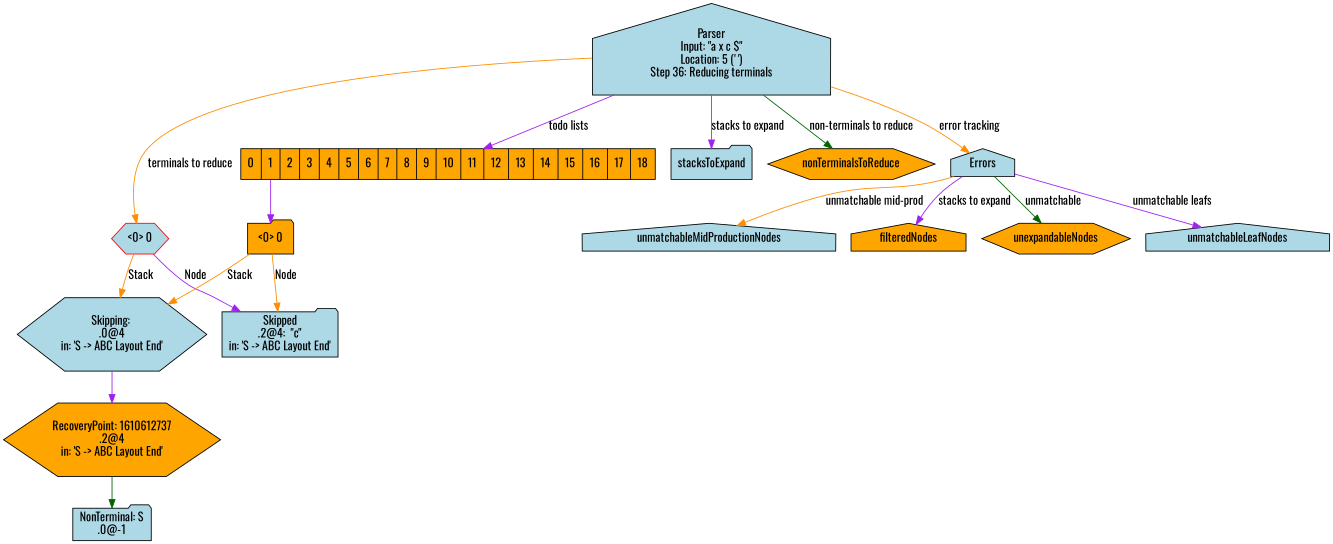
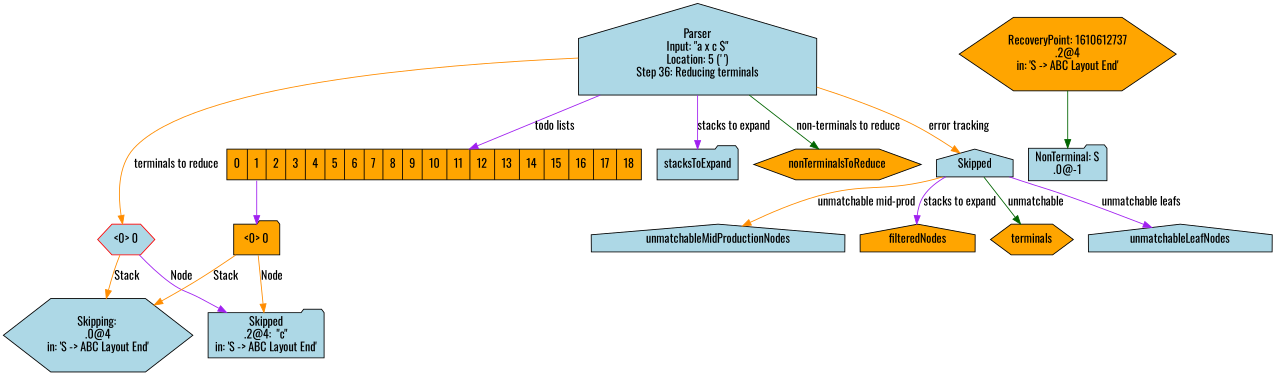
  digraph {
    fontname=Oswald
    node [fillcolor=lightblue fontname=Oswald shape=house style=filled]
    edge [color=purple fontname=Oswald]
    n1 [label="Parser\nInput: \"a x c $\"\nLocation: 5 (' ')\nStep 36: Reducing terminals"]
    n2 [fillcolor=orange label="<0> 0 | <1> 1 | <2> 2 | <3> 3 | <4> 4 | <5> 5 | <6> 6 | <7> 7 | <8> 8 | <9> 9 | <10> 10 | <11> 11 | <12> 12 | <13> 13 | <14> 14 | <15> 15 | <16> 16 | <17> 17 | <18> 18" shape=record]
    stacksToExpand [shape=folder]
    n4 [color=red label="<0> 0" shape=hexagon]
    nonTerminalsToReduce [fillcolor=orange shape=hexagon]
-   n6 [label=Errors]
+   n6 [label=Skipped]
    n7 [fillcolor=orange label="<0> 0" shape=folder]
    n8 [label="Skipping: \n.0@4\nin: 'S -> ABC Layout End'" shape=hexagon]
    n9 [label="Skipped\n.2@4:  \"c\"\nin: 'S -> ABC Layout End'" shape=folder]
-   unexpandableNodes [fillcolor=orange shape=hexagon]
+   unexpandableNodes [fillcolor=orange shape=hexagon label=terminals]
    unmatchableLeafNodes
    unmatchableMidProductionNodes
    filteredNodes [fillcolor=orange]
    n14 [fillcolor=orange label="RecoveryPoint: 1610612737\n.2@4\nin: 'S -> ABC Layout End'" shape=hexagon]
    n15 [label="NonTerminal: S\n.0@-1" shape=folder]
    n1 -> n2 [label="todo lists"]
    n1 -> stacksToExpand [label="stacks to expand"]
    n1 -> n4 [color=darkorange label="terminals to reduce"]
    n1 -> nonTerminalsToReduce [color=darkgreen label="non-terminals to reduce"]
    n1 -> n6 [color=darkorange label="error tracking"]
    n2 -> n7 [tailport=1]
    n4 -> n8 [color=darkorange label=Stack tailport="0:sw"]
    n4 -> n9 [label="Node" tailport="0:se"]
    n6 -> unexpandableNodes [color=darkgreen label=unmatchable]
    n6 -> unmatchableLeafNodes [label="unmatchable leafs"]
    n6 -> unmatchableMidProductionNodes [color=darkorange label="unmatchable mid-prod"]
    n6 -> filteredNodes [label="stacks to expand"]
    n7 -> n8 [color=darkorange label=Stack tailport="0:sw"]
    n7 -> n9 [color=darkorange label="Node" tailport="0:se"]
-   n8 -> n14
    n14 -> n15 [color=darkgreen]
  }
